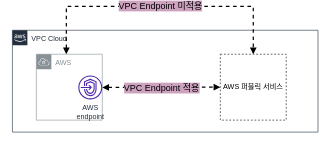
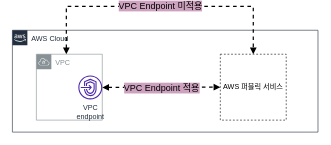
  <mxCell id="0" />
  <mxCell id="1" parent="0" />
- <mxCell id="2" value="VPC Cloud" style="points=[[0,0],[0.25,0],[0.5,0],[0.75,0],[1,0],[1,0.25],[1,0.5],[1,0.75],[1,1],[0.75,1],[0.5,1],[0.25,1],[0,1],[0,0.75],[0,0.5],[0,0.25]];outlineConnect=0;gradientColor=none;html=1;whiteSpace=wrap;fontSize=12;fontStyle=0;container=1;pointerEvents=0;collapsible=0;recursiveResize=0;shape=mxgraph.aws4.group;grIcon=mxgraph.aws4.group_aws_cloud_alt;strokeColor=#232F3E;fillColor=none;verticalAlign=top;align=left;spacingLeft=30;fontColor=#232F3E;dashed=0;" vertex="1" parent="1"><mxGeometry x="20" y="20" width="510" height="170" as="geometry" /></mxCell>
+ <mxCell id="2" value="AWS Cloud" style="points=[[0,0],[0.25,0],[0.5,0],[0.75,0],[1,0],[1,0.25],[1,0.5],[1,0.75],[1,1],[0.75,1],[0.5,1],[0.25,1],[0,1],[0,0.75],[0,0.5],[0,0.25]];outlineConnect=0;gradientColor=none;html=1;whiteSpace=wrap;fontSize=12;fontStyle=0;container=1;pointerEvents=0;collapsible=0;recursiveResize=0;shape=mxgraph.aws4.group;grIcon=mxgraph.aws4.group_aws_cloud_alt;strokeColor=#232F3E;fillColor=none;verticalAlign=top;align=left;spacingLeft=30;fontColor=#232F3E;dashed=0;" vertex="1" parent="1"><mxGeometry x="20" y="20" width="510" height="170" as="geometry" /></mxCell>
  <mxCell id="3" style="edgeStyle=orthogonalEdgeStyle;rounded=0;orthogonalLoop=1;jettySize=auto;html=1;entryX=0.5;entryY=0;entryDx=0;entryDy=0;dashed=1;startArrow=block;startFill=1;endArrow=block;endFill=1;strokeWidth=2;" edge="1" parent="2" source="5" target="7"><mxGeometry relative="1" as="geometry"><Array as="points"><mxPoint x="90" y="-40" /><mxPoint x="402" y="-40" /></Array></mxGeometry></mxCell>
  <mxCell id="4" value="VPC Endpoint 미적용" style="edgeLabel;html=1;align=center;verticalAlign=middle;resizable=0;points=[];labelBackgroundColor=#CDA2BE;fontSize=15;" vertex="1" connectable="0" parent="3"><mxGeometry x="-0.207" y="2" relative="1" as="geometry"><mxPoint x="49" as="offset" /></mxGeometry></mxCell>
- <mxCell id="5" value="AWS" style="sketch=0;outlineConnect=0;gradientColor=none;html=1;whiteSpace=wrap;fontSize=12;fontStyle=0;shape=mxgraph.aws4.group;grIcon=mxgraph.aws4.group_vpc;strokeColor=#879196;fillColor=none;verticalAlign=top;align=left;spacingLeft=30;fontColor=#879196;dashed=0;" vertex="1" parent="2"><mxGeometry x="40" y="40" width="110" height="110" as="geometry" /></mxCell>
- <mxCell id="6" value="AWS&lt;br&gt;endpoint" style="sketch=0;outlineConnect=0;fontColor=#232F3E;gradientColor=none;fillColor=#4D27AA;strokeColor=none;dashed=0;verticalLabelPosition=bottom;verticalAlign=top;align=center;html=1;fontSize=12;fontStyle=0;aspect=fixed;pointerEvents=1;shape=mxgraph.aws4.endpoints;rounded=0;shadow=0;" vertex="1" parent="2"><mxGeometry x="110" y="75.5" width="40" height="40" as="geometry" /></mxCell>
+ <mxCell id="5" value="VPC" style="sketch=0;outlineConnect=0;gradientColor=none;html=1;whiteSpace=wrap;fontSize=12;fontStyle=0;shape=mxgraph.aws4.group;grIcon=mxgraph.aws4.group_vpc;strokeColor=#879196;fillColor=none;verticalAlign=top;align=left;spacingLeft=30;fontColor=#879196;dashed=0;" vertex="1" parent="2"><mxGeometry x="40" y="40" width="110" height="110" as="geometry" /></mxCell>
+ <mxCell id="6" value="VPC&lt;br&gt;endpoint" style="sketch=0;outlineConnect=0;fontColor=#232F3E;gradientColor=none;fillColor=#4D27AA;strokeColor=none;dashed=0;verticalLabelPosition=bottom;verticalAlign=top;align=center;html=1;fontSize=12;fontStyle=0;aspect=fixed;pointerEvents=1;shape=mxgraph.aws4.endpoints;rounded=0;shadow=0;" vertex="1" parent="2"><mxGeometry x="110" y="75.5" width="40" height="40" as="geometry" /></mxCell>
  <mxCell id="7" value="AWS 퍼블릭 서비스" style="rounded=0;whiteSpace=wrap;html=1;dashed=1;" vertex="1" parent="2"><mxGeometry x="347" y="40" width="110" height="110" as="geometry" /></mxCell>
  <mxCell id="8" value="" style="endArrow=block;dashed=1;html=1;strokeWidth=2;rounded=0;entryX=0;entryY=0.5;entryDx=0;entryDy=0;startArrow=block;startFill=1;endFill=1;" edge="1" parent="2" source="6" target="7"><mxGeometry width="50" height="50" relative="1" as="geometry"><mxPoint x="240" y="90" as="sourcePoint" /><mxPoint x="290" y="40" as="targetPoint" /></mxGeometry></mxCell>
  <mxCell id="9" value="VPC Endpoint 적용" style="edgeLabel;html=1;align=center;verticalAlign=middle;resizable=0;points=[];labelBackgroundColor=#CDA2BE;fontSize=15;" vertex="1" connectable="0" parent="8"><mxGeometry x="-0.516" y="3" relative="1" as="geometry"><mxPoint x="51" y="3" as="offset" /></mxGeometry></mxCell>
